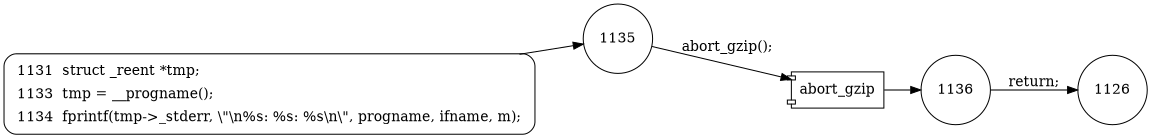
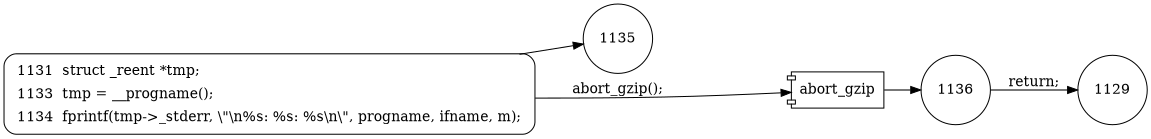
  digraph {
    fontname="DejaVu Serif"
    rankdir=LR
    node [fontname="DejaVu Serif" shape=circle]
    edge [fontname="DejaVu Serif"]
    n1 [fillcolor=white label=<<table border="0" cellborder="0" cellpadding="3" bgcolor="white"><tr><td align="right">1131</td><td align="left">struct _reent *tmp;</td></tr><tr><td align="right">1133</td><td align="left">tmp = __progname();</td></tr><tr><td align="right">1134</td><td align="left">fprintf(tmp-&gt;_stderr, \"\n%s: %s: %s\n\", progname, ifname, m);</td></tr></table>> penwidth=1 shape=Mrecord style="filled,bold"]
    1135
    n3 [label=abort_gzip shape=component]
    1136
-   1129 [label=1126]
+   1129
    n1 -> 1135
-   1135 -> n3 [label="abort_gzip();"]
+   n1 -> n3 [label="abort_gzip();"]
    n3 -> 1136
    1136 -> 1129 [label="return;"]
  }
